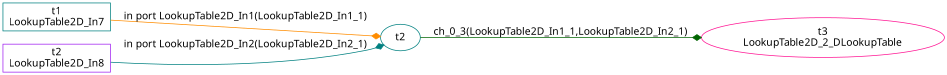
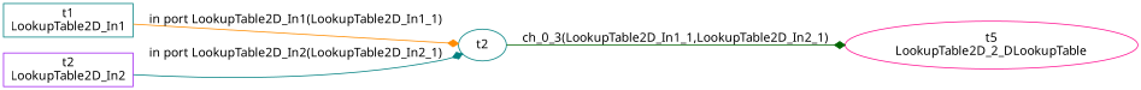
  digraph {
    fontname="Noto Sans"
    rankdir=LR
    node [color=teal fontname="Noto Sans"]
    edge [arrowhead=diamond fontname="Noto Sans" style=solid]
-   n1 [color=deeppink label="t3\nLookupTable2D_2_DLookupTable"]
+   n1 [color=deeppink label="t5\nLookupTable2D_2_DLookupTable"]
    n2 [label=t2]
-   n3 [label="t1\nLookupTable2D_In7" shape=box]
-   n4 [color=purple label="t2\nLookupTable2D_In8" shape=box]
+   n3 [label="t1\nLookupTable2D_In1" shape=box]
+   n4 [color=purple label="t2\nLookupTable2D_In2" shape=box]
    n2 -> n1 [color=darkgreen label="ch_0_3(LookupTable2D_In1_1,LookupTable2D_In2_1)"]
    n3 -> n2 [color=darkorange label="in port LookupTable2D_In1(LookupTable2D_In1_1)"]
    n4 -> n2 [color=teal label="in port LookupTable2D_In2(LookupTable2D_In2_1)"]
  }
